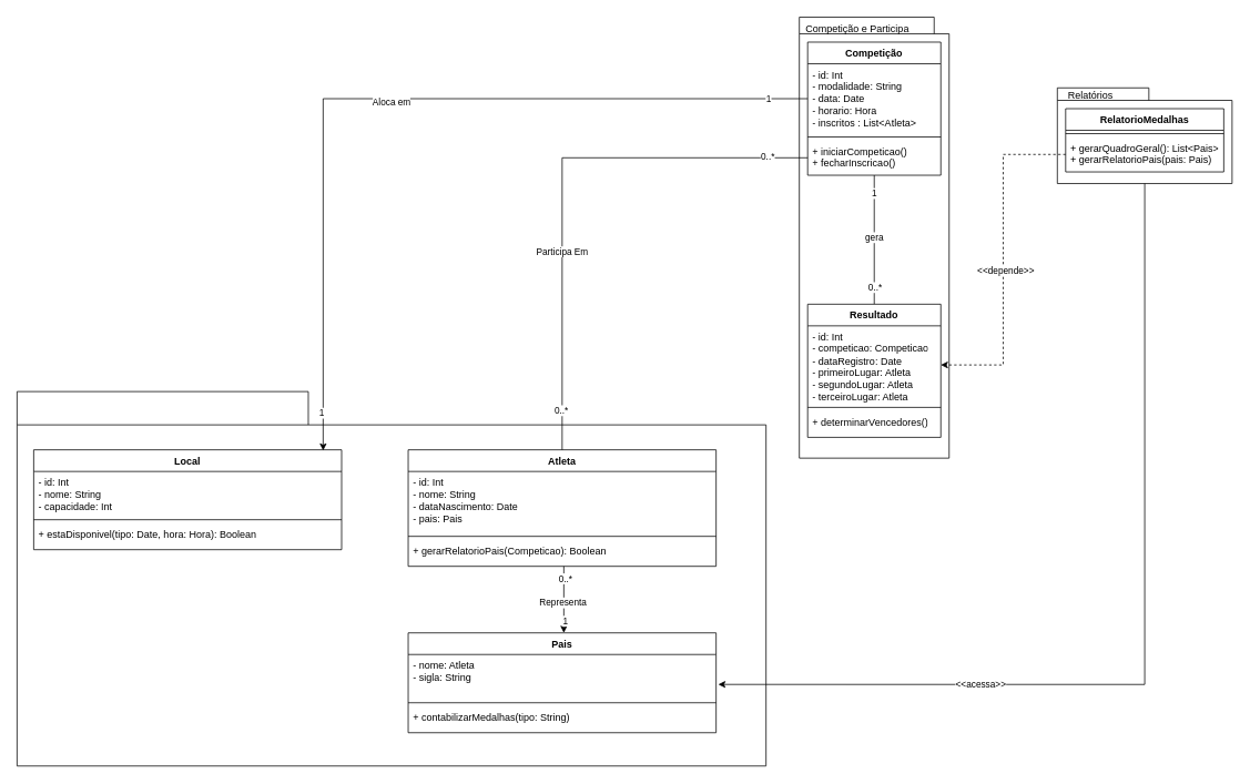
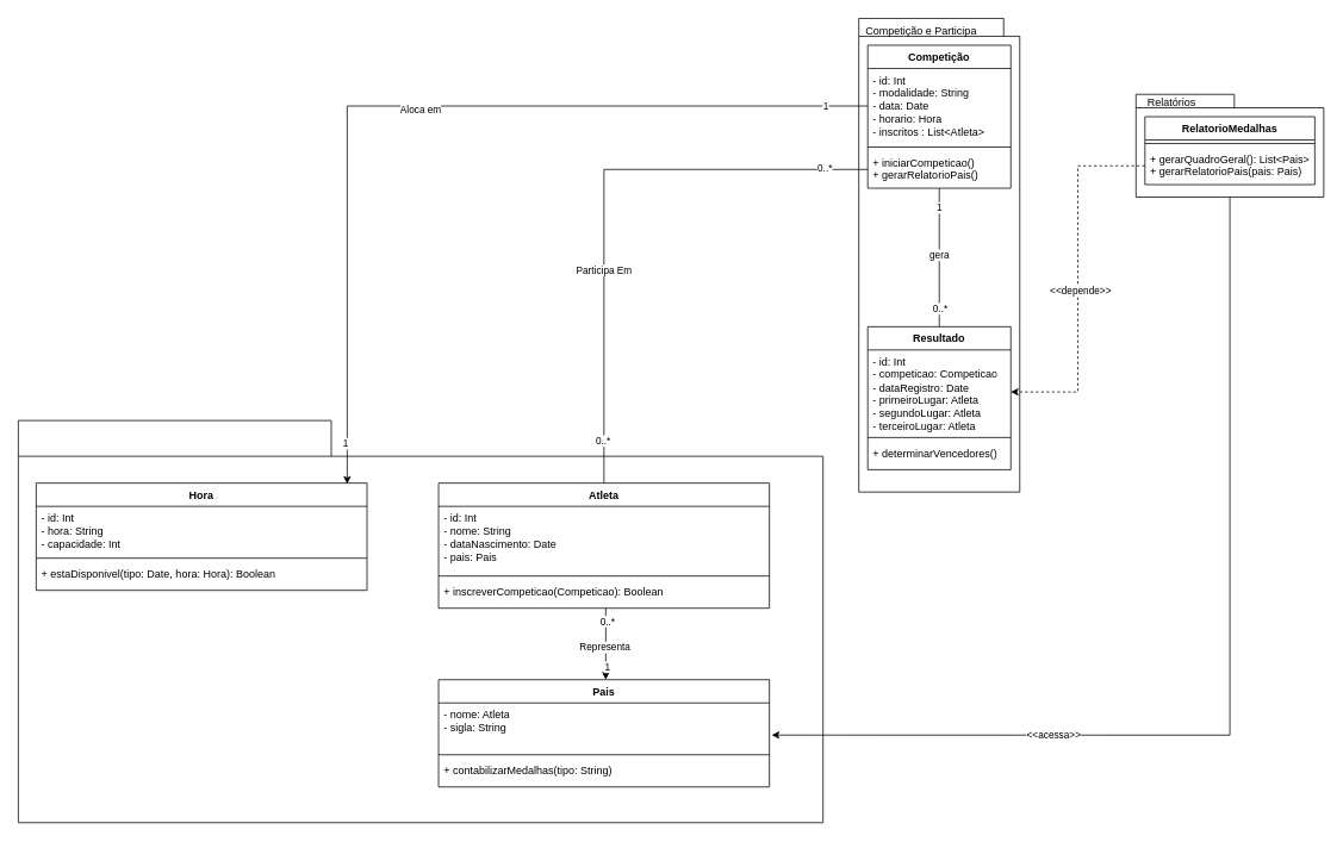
  <mxCell id="0" />
  <mxCell id="1" parent="0" />
  <mxCell id="2" value="" style="shape=folder;fontStyle=1;spacingTop=10;tabWidth=170;tabHeight=20;tabPosition=left;html=1;whiteSpace=wrap;" vertex="1" parent="1"><mxGeometry x="960" y="20" width="180" height="530" as="geometry" /></mxCell>
  <mxCell id="3" style="edgeStyle=orthogonalEdgeStyle;rounded=0;orthogonalLoop=1;jettySize=auto;html=1;entryX=0.5;entryY=0;entryDx=0;entryDy=0;endArrow=none;" edge="1" parent="1" source="7" target="11"><mxGeometry relative="1" as="geometry" /></mxCell>
  <mxCell id="4" value="1" style="edgeLabel;html=1;align=center;verticalAlign=middle;resizable=0;points=[];" vertex="1" connectable="0" parent="3"><mxGeometry x="-0.729" y="-1" relative="1" as="geometry"><mxPoint as="offset" /></mxGeometry></mxCell>
  <mxCell id="5" value="0..*" style="edgeLabel;html=1;align=center;verticalAlign=middle;resizable=0;points=[];" vertex="1" connectable="0" parent="3"><mxGeometry x="0.729" relative="1" as="geometry"><mxPoint as="offset" /></mxGeometry></mxCell>
  <mxCell id="6" value="gera" style="edgeLabel;html=1;align=center;verticalAlign=middle;resizable=0;points=[];" vertex="1" connectable="0" parent="3"><mxGeometry x="-0.045" y="-1" relative="1" as="geometry"><mxPoint as="offset" /></mxGeometry></mxCell>
  <mxCell id="7" value="Competição" style="swimlane;fontStyle=1;align=center;verticalAlign=top;childLayout=stackLayout;horizontal=1;startSize=26;horizontalStack=0;resizeParent=1;resizeParentMax=0;resizeLast=0;collapsible=1;marginBottom=0;whiteSpace=wrap;html=1;" vertex="1" parent="1"><mxGeometry x="970" y="50" width="160" height="160" as="geometry" /></mxCell>
  <mxCell id="8" value="- id: Int&lt;div&gt;- modalidade: String&lt;/div&gt;&lt;div&gt;- data: Date&lt;/div&gt;&lt;div&gt;- horario: Hora&lt;/div&gt;&lt;div&gt;- inscritos : List&amp;lt;Atleta&amp;gt;&lt;/div&gt;" style="text;strokeColor=none;fillColor=none;align=left;verticalAlign=top;spacingLeft=4;spacingRight=4;overflow=hidden;rotatable=0;points=[[0,0.5],[1,0.5]];portConstraint=eastwest;whiteSpace=wrap;html=1;" vertex="1" parent="7"><mxGeometry y="26" width="160" height="84" as="geometry" /></mxCell>
  <mxCell id="9" value="" style="line;strokeWidth=1;fillColor=none;align=left;verticalAlign=middle;spacingTop=-1;spacingLeft=3;spacingRight=3;rotatable=0;labelPosition=right;points=[];portConstraint=eastwest;strokeColor=inherit;" vertex="1" parent="7"><mxGeometry y="110" width="160" height="8" as="geometry" /></mxCell>
- <mxCell id="10" value="+ iniciarCompeticao()&lt;div&gt;+ fecharInscricao()&lt;/div&gt;" style="text;strokeColor=none;fillColor=none;align=left;verticalAlign=top;spacingLeft=4;spacingRight=4;overflow=hidden;rotatable=0;points=[[0,0.5],[1,0.5]];portConstraint=eastwest;whiteSpace=wrap;html=1;" vertex="1" parent="7"><mxGeometry y="118" width="160" height="42" as="geometry" /></mxCell>
+ <mxCell id="10" value="+ iniciarCompeticao()&lt;div&gt;+ gerarRelatorioPais()&lt;/div&gt;" style="text;strokeColor=none;fillColor=none;align=left;verticalAlign=top;spacingLeft=4;spacingRight=4;overflow=hidden;rotatable=0;points=[[0,0.5],[1,0.5]];portConstraint=eastwest;whiteSpace=wrap;html=1;" vertex="1" parent="7"><mxGeometry y="118" width="160" height="42" as="geometry" /></mxCell>
  <mxCell id="11" value="Resultado" style="swimlane;fontStyle=1;align=center;verticalAlign=top;childLayout=stackLayout;horizontal=1;startSize=26;horizontalStack=0;resizeParent=1;resizeParentMax=0;resizeLast=0;collapsible=1;marginBottom=0;whiteSpace=wrap;html=1;" vertex="1" parent="1"><mxGeometry x="970" y="365" width="160" height="160" as="geometry" /></mxCell>
  <mxCell id="12" value="- id: Int&lt;div&gt;- competicao: Competicao&lt;/div&gt;&lt;div&gt;- dataRegistro: Date&lt;/div&gt;&lt;div&gt;- primeiroLugar: Atleta&lt;/div&gt;&lt;div&gt;- segundoLugar: Atleta&lt;/div&gt;&lt;div&gt;- terceiroLugar: Atleta&lt;/div&gt;" style="text;strokeColor=none;fillColor=none;align=left;verticalAlign=top;spacingLeft=4;spacingRight=4;overflow=hidden;rotatable=0;points=[[0,0.5],[1,0.5]];portConstraint=eastwest;whiteSpace=wrap;html=1;" vertex="1" parent="11"><mxGeometry y="26" width="160" height="94" as="geometry" /></mxCell>
  <mxCell id="13" value="" style="line;strokeWidth=1;fillColor=none;align=left;verticalAlign=middle;spacingTop=-1;spacingLeft=3;spacingRight=3;rotatable=0;labelPosition=right;points=[];portConstraint=eastwest;strokeColor=inherit;" vertex="1" parent="11"><mxGeometry y="120" width="160" height="8" as="geometry" /></mxCell>
  <mxCell id="14" value="+ determinarVencedores()" style="text;strokeColor=none;fillColor=none;align=left;verticalAlign=top;spacingLeft=4;spacingRight=4;overflow=hidden;rotatable=0;points=[[0,0.5],[1,0.5]];portConstraint=eastwest;whiteSpace=wrap;html=1;" vertex="1" parent="11"><mxGeometry y="128" width="160" height="32" as="geometry" /></mxCell>
  <mxCell id="15" value="Competição e Participa" style="text;html=1;whiteSpace=wrap;strokeColor=none;fillColor=none;align=center;verticalAlign=middle;rounded=0;" vertex="1" parent="1"><mxGeometry x="950" y="20" width="160" height="30" as="geometry" /></mxCell>
  <mxCell id="16" value="" style="shape=folder;fontStyle=1;spacingTop=10;tabWidth=110;tabHeight=15;tabPosition=left;html=1;whiteSpace=wrap;" vertex="1" parent="1"><mxGeometry x="1270" y="105" width="210" height="115" as="geometry" /></mxCell>
  <mxCell id="17" value="RelatorioMedalhas" style="swimlane;fontStyle=1;align=center;verticalAlign=top;childLayout=stackLayout;horizontal=1;startSize=26;horizontalStack=0;resizeParent=1;resizeParentMax=0;resizeLast=0;collapsible=1;marginBottom=0;whiteSpace=wrap;html=1;" vertex="1" parent="1"><mxGeometry x="1280" y="130" width="190" height="76" as="geometry" /></mxCell>
  <mxCell id="18" value="" style="line;strokeWidth=1;fillColor=none;align=left;verticalAlign=middle;spacingTop=-1;spacingLeft=3;spacingRight=3;rotatable=0;labelPosition=right;points=[];portConstraint=eastwest;strokeColor=inherit;" vertex="1" parent="17"><mxGeometry y="26" width="190" height="8" as="geometry" /></mxCell>
  <mxCell id="19" value="+ gerarQuadroGeral(): List&amp;lt;Pais&amp;gt;&lt;div&gt;+ gerarRelatorioPais(pais: Pais)&lt;/div&gt;" style="text;strokeColor=none;fillColor=none;align=left;verticalAlign=top;spacingLeft=4;spacingRight=4;overflow=hidden;rotatable=0;points=[[0,0.5],[1,0.5]];portConstraint=eastwest;whiteSpace=wrap;html=1;" vertex="1" parent="17"><mxGeometry y="34" width="190" height="42" as="geometry" /></mxCell>
  <mxCell id="20" value="Relatórios" style="text;html=1;whiteSpace=wrap;strokeColor=none;fillColor=none;align=center;verticalAlign=middle;rounded=0;" vertex="1" parent="1"><mxGeometry x="1270" y="100" width="80" height="30" as="geometry" /></mxCell>
  <mxCell id="21" value="" style="shape=folder;fontStyle=1;spacingTop=10;tabWidth=350;tabHeight=40;tabPosition=left;html=1;whiteSpace=wrap;" vertex="1" parent="1"><mxGeometry x="20" y="470" width="900" height="450" as="geometry" /></mxCell>
- <mxCell id="22" value="Local" style="swimlane;fontStyle=1;align=center;verticalAlign=top;childLayout=stackLayout;horizontal=1;startSize=26;horizontalStack=0;resizeParent=1;resizeParentMax=0;resizeLast=0;collapsible=1;marginBottom=0;whiteSpace=wrap;html=1;" vertex="1" parent="1"><mxGeometry x="40" y="540" width="370" height="120" as="geometry" /></mxCell>
- <mxCell id="23" value="- id: Int&lt;div&gt;- nome: String&lt;/div&gt;&lt;div&gt;- capacidade: Int&lt;/div&gt;" style="text;strokeColor=none;fillColor=none;align=left;verticalAlign=top;spacingLeft=4;spacingRight=4;overflow=hidden;rotatable=0;points=[[0,0.5],[1,0.5]];portConstraint=eastwest;whiteSpace=wrap;html=1;" vertex="1" parent="22"><mxGeometry y="26" width="370" height="54" as="geometry" /></mxCell>
+ <mxCell id="22" value="Hora" style="swimlane;fontStyle=1;align=center;verticalAlign=top;childLayout=stackLayout;horizontal=1;startSize=26;horizontalStack=0;resizeParent=1;resizeParentMax=0;resizeLast=0;collapsible=1;marginBottom=0;whiteSpace=wrap;html=1;" vertex="1" parent="1"><mxGeometry x="40" y="540" width="370" height="120" as="geometry" /></mxCell>
+ <mxCell id="23" value="- id: Int&lt;div&gt;- hora: String&lt;/div&gt;&lt;div&gt;- capacidade: Int&lt;/div&gt;" style="text;strokeColor=none;fillColor=none;align=left;verticalAlign=top;spacingLeft=4;spacingRight=4;overflow=hidden;rotatable=0;points=[[0,0.5],[1,0.5]];portConstraint=eastwest;whiteSpace=wrap;html=1;" vertex="1" parent="22"><mxGeometry y="26" width="370" height="54" as="geometry" /></mxCell>
  <mxCell id="24" value="" style="line;strokeWidth=1;fillColor=none;align=left;verticalAlign=middle;spacingTop=-1;spacingLeft=3;spacingRight=3;rotatable=0;labelPosition=right;points=[];portConstraint=eastwest;strokeColor=inherit;" vertex="1" parent="22"><mxGeometry y="80" width="370" height="8" as="geometry" /></mxCell>
  <mxCell id="25" value="+ estaDisponivel(tipo: Date, hora: Hora): Boolean" style="text;strokeColor=none;fillColor=none;align=left;verticalAlign=top;spacingLeft=4;spacingRight=4;overflow=hidden;rotatable=0;points=[[0,0.5],[1,0.5]];portConstraint=eastwest;whiteSpace=wrap;html=1;" vertex="1" parent="22"><mxGeometry y="88" width="370" height="32" as="geometry" /></mxCell>
  <mxCell id="26" style="edgeStyle=orthogonalEdgeStyle;rounded=0;orthogonalLoop=1;jettySize=auto;html=1;entryX=0.5;entryY=0;entryDx=0;entryDy=0;" edge="1" parent="1"><mxGeometry relative="1" as="geometry"><mxPoint x="677" y="680" as="sourcePoint" /><mxPoint x="677" y="760" as="targetPoint" /></mxGeometry></mxCell>
  <mxCell id="27" value="0..*" style="edgeLabel;html=1;align=center;verticalAlign=middle;resizable=0;points=[];" vertex="1" connectable="0" parent="26"><mxGeometry x="-0.662" y="1" relative="1" as="geometry"><mxPoint as="offset" /></mxGeometry></mxCell>
  <mxCell id="28" value="Representa" style="edgeLabel;html=1;align=center;verticalAlign=middle;resizable=0;points=[];" vertex="1" connectable="0" parent="26"><mxGeometry x="0.075" y="-2" relative="1" as="geometry"><mxPoint as="offset" /></mxGeometry></mxCell>
  <mxCell id="29" value="1" style="edgeLabel;html=1;align=center;verticalAlign=middle;resizable=0;points=[];" vertex="1" connectable="0" parent="26"><mxGeometry x="0.628" y="1" relative="1" as="geometry"><mxPoint as="offset" /></mxGeometry></mxCell>
  <mxCell id="30" value="Atleta" style="swimlane;fontStyle=1;align=center;verticalAlign=top;childLayout=stackLayout;horizontal=1;startSize=26;horizontalStack=0;resizeParent=1;resizeParentMax=0;resizeLast=0;collapsible=1;marginBottom=0;whiteSpace=wrap;html=1;" vertex="1" parent="1"><mxGeometry x="490" y="540" width="370" height="140" as="geometry" /></mxCell>
  <mxCell id="31" value="- id: Int&lt;div&gt;- nome: String&lt;/div&gt;&lt;div&gt;- dataNascimento: Date&lt;/div&gt;&lt;div&gt;- pais: Pais&lt;/div&gt;" style="text;strokeColor=none;fillColor=none;align=left;verticalAlign=top;spacingLeft=4;spacingRight=4;overflow=hidden;rotatable=0;points=[[0,0.5],[1,0.5]];portConstraint=eastwest;whiteSpace=wrap;html=1;" vertex="1" parent="30"><mxGeometry y="26" width="370" height="74" as="geometry" /></mxCell>
  <mxCell id="32" value="" style="line;strokeWidth=1;fillColor=none;align=left;verticalAlign=middle;spacingTop=-1;spacingLeft=3;spacingRight=3;rotatable=0;labelPosition=right;points=[];portConstraint=eastwest;strokeColor=inherit;" vertex="1" parent="30"><mxGeometry y="100" width="370" height="8" as="geometry" /></mxCell>
- <mxCell id="33" value="+ gerarRelatorioPais(Competicao): Boolean" style="text;strokeColor=none;fillColor=none;align=left;verticalAlign=top;spacingLeft=4;spacingRight=4;overflow=hidden;rotatable=0;points=[[0,0.5],[1,0.5]];portConstraint=eastwest;whiteSpace=wrap;html=1;" vertex="1" parent="30"><mxGeometry y="108" width="370" height="32" as="geometry" /></mxCell>
+ <mxCell id="33" value="+ inscreverCompeticao(Competicao): Boolean" style="text;strokeColor=none;fillColor=none;align=left;verticalAlign=top;spacingLeft=4;spacingRight=4;overflow=hidden;rotatable=0;points=[[0,0.5],[1,0.5]];portConstraint=eastwest;whiteSpace=wrap;html=1;" vertex="1" parent="30"><mxGeometry y="108" width="370" height="32" as="geometry" /></mxCell>
  <mxCell id="34" value="Pais" style="swimlane;fontStyle=1;align=center;verticalAlign=top;childLayout=stackLayout;horizontal=1;startSize=26;horizontalStack=0;resizeParent=1;resizeParentMax=0;resizeLast=0;collapsible=1;marginBottom=0;whiteSpace=wrap;html=1;" vertex="1" parent="1"><mxGeometry x="490" y="760" width="370" height="120" as="geometry" /></mxCell>
  <mxCell id="35" value="- nome: Atleta&lt;div&gt;- sigla: String&lt;/div&gt;" style="text;strokeColor=none;fillColor=none;align=left;verticalAlign=top;spacingLeft=4;spacingRight=4;overflow=hidden;rotatable=0;points=[[0,0.5],[1,0.5]];portConstraint=eastwest;whiteSpace=wrap;html=1;" vertex="1" parent="34"><mxGeometry y="26" width="370" height="54" as="geometry" /></mxCell>
  <mxCell id="36" value="" style="line;strokeWidth=1;fillColor=none;align=left;verticalAlign=middle;spacingTop=-1;spacingLeft=3;spacingRight=3;rotatable=0;labelPosition=right;points=[];portConstraint=eastwest;strokeColor=inherit;" vertex="1" parent="34"><mxGeometry y="80" width="370" height="8" as="geometry" /></mxCell>
  <mxCell id="37" value="+ contabilizarMedalhas(tipo: String)" style="text;strokeColor=none;fillColor=none;align=left;verticalAlign=top;spacingLeft=4;spacingRight=4;overflow=hidden;rotatable=0;points=[[0,0.5],[1,0.5]];portConstraint=eastwest;whiteSpace=wrap;html=1;" vertex="1" parent="34"><mxGeometry y="88" width="370" height="32" as="geometry" /></mxCell>
  <mxCell id="38" style="edgeStyle=orthogonalEdgeStyle;rounded=0;orthogonalLoop=1;jettySize=auto;html=1;entryX=0.5;entryY=0;entryDx=0;entryDy=0;endArrow=none;" edge="1" parent="1" source="10" target="30"><mxGeometry relative="1" as="geometry" /></mxCell>
  <mxCell id="39" value="0..*" style="edgeLabel;html=1;align=center;verticalAlign=middle;resizable=0;points=[];" vertex="1" connectable="0" parent="38"><mxGeometry x="-0.847" y="-2" relative="1" as="geometry"><mxPoint as="offset" /></mxGeometry></mxCell>
  <mxCell id="40" value="Participa Em" style="edgeLabel;html=1;align=center;verticalAlign=middle;resizable=0;points=[];" vertex="1" connectable="0" parent="38"><mxGeometry x="0.26" y="-1" relative="1" as="geometry"><mxPoint as="offset" /></mxGeometry></mxCell>
  <mxCell id="41" value="0..*" style="edgeLabel;html=1;align=center;verticalAlign=middle;resizable=0;points=[];" vertex="1" connectable="0" parent="38"><mxGeometry x="0.852" y="-2" relative="1" as="geometry"><mxPoint as="offset" /></mxGeometry></mxCell>
  <mxCell id="42" style="edgeStyle=orthogonalEdgeStyle;rounded=0;orthogonalLoop=1;jettySize=auto;html=1;entryX=0.94;entryY=0.007;entryDx=0;entryDy=0;entryPerimeter=0;" edge="1" parent="1" source="8" target="22"><mxGeometry relative="1" as="geometry" /></mxCell>
  <mxCell id="43" value="1" style="edgeLabel;html=1;align=center;verticalAlign=middle;resizable=0;points=[];" vertex="1" connectable="0" parent="42"><mxGeometry x="-0.905" relative="1" as="geometry"><mxPoint as="offset" /></mxGeometry></mxCell>
  <mxCell id="44" value="Aloca em" style="edgeLabel;html=1;align=center;verticalAlign=middle;resizable=0;points=[];" vertex="1" connectable="0" parent="42"><mxGeometry x="-0.003" y="3" relative="1" as="geometry"><mxPoint as="offset" /></mxGeometry></mxCell>
  <mxCell id="45" value="1" style="edgeLabel;html=1;align=center;verticalAlign=middle;resizable=0;points=[];" vertex="1" connectable="0" parent="42"><mxGeometry x="0.91" y="-2" relative="1" as="geometry"><mxPoint as="offset" /></mxGeometry></mxCell>
  <mxCell id="46" style="edgeStyle=orthogonalEdgeStyle;rounded=0;orthogonalLoop=1;jettySize=auto;html=1;entryX=1;entryY=0.5;entryDx=0;entryDy=0;dashed=1;" edge="1" parent="1" source="19" target="12"><mxGeometry relative="1" as="geometry" /></mxCell>
  <mxCell id="47" value="&amp;lt;&amp;lt;depende&amp;gt;&amp;gt;" style="edgeLabel;html=1;align=center;verticalAlign=middle;resizable=0;points=[];" vertex="1" connectable="0" parent="46"><mxGeometry x="0.062" y="2" relative="1" as="geometry"><mxPoint as="offset" /></mxGeometry></mxCell>
  <mxCell id="48" style="edgeStyle=orthogonalEdgeStyle;rounded=0;orthogonalLoop=1;jettySize=auto;html=1;entryX=1.007;entryY=0.666;entryDx=0;entryDy=0;entryPerimeter=0;" edge="1" parent="1" source="16" target="35"><mxGeometry relative="1" as="geometry" /></mxCell>
  <mxCell id="49" value="&amp;lt;&amp;lt;acessa&amp;gt;&amp;gt;" style="edgeLabel;html=1;align=center;verticalAlign=middle;resizable=0;points=[];" vertex="1" connectable="0" parent="48"><mxGeometry x="0.435" relative="1" as="geometry"><mxPoint as="offset" /></mxGeometry></mxCell>
